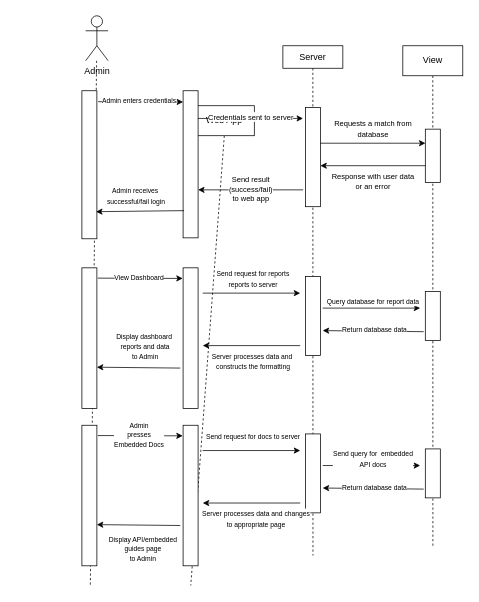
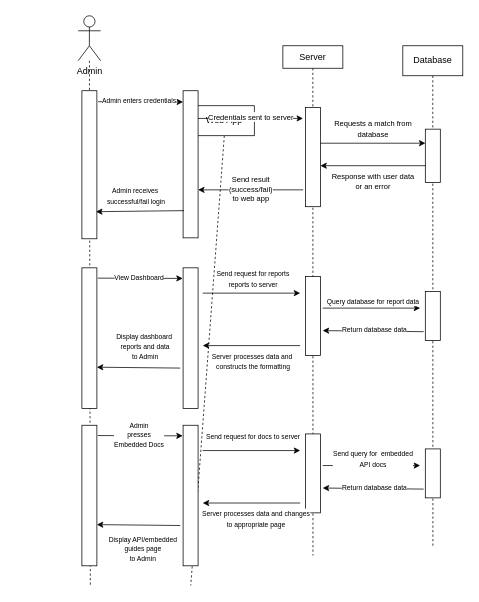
  <mxCell id="0" />
  <mxCell id="1" parent="0" />
  <mxCell id="2" style="edgeStyle=none;html=1;exitX=0.5;exitY=1;exitDx=0;exitDy=0;endArrow=none;endFill=0;dashed=1;" edge="1" parent="1" source="3"><mxGeometry relative="1" as="geometry"><mxPoint x="254" y="780" as="targetPoint" /></mxGeometry></mxCell>
  <mxCell id="3" value="Web App" style="whiteSpace=wrap;html=1;" vertex="1" parent="1"><mxGeometry x="258.75" y="140" width="80" height="40" as="geometry" /></mxCell>
  <mxCell id="4" style="edgeStyle=none;html=1;exitX=0.5;exitY=1;exitDx=0;exitDy=0;endArrow=none;endFill=0;dashed=1;" edge="1" parent="1" source="5"><mxGeometry relative="1" as="geometry"><mxPoint x="577" y="730" as="targetPoint" /></mxGeometry></mxCell>
- <mxCell id="5" value="View" style="whiteSpace=wrap;html=1;" vertex="1" parent="1"><mxGeometry x="536.87" y="60" width="80" height="40" as="geometry" /></mxCell>
+ <mxCell id="5" value="Database" style="whiteSpace=wrap;html=1;" vertex="1" parent="1"><mxGeometry x="536.87" y="60" width="80" height="40" as="geometry" /></mxCell>
  <mxCell id="6" style="edgeStyle=none;html=1;exitX=0.5;exitY=1;exitDx=0;exitDy=0;endArrow=none;endFill=0;dashed=1;" edge="1" parent="1" source="7"><mxGeometry relative="1" as="geometry"><mxPoint x="417" y="740" as="targetPoint" /></mxGeometry></mxCell>
  <mxCell id="7" value="Server" style="whiteSpace=wrap;html=1;" vertex="1" parent="1"><mxGeometry x="376.87" y="60" width="80" height="30" as="geometry" /></mxCell>
  <mxCell id="8" style="edgeStyle=none;html=1;endArrow=none;endFill=0;dashed=1;" edge="1" parent="1" source="9"><mxGeometry relative="1" as="geometry"><mxPoint x="120" y="780" as="targetPoint" /><mxPoint x="163.75" y="110" as="sourcePoint" /></mxGeometry></mxCell>
- <mxCell id="9" value="Admin" style="shape=umlActor;verticalLabelPosition=bottom;verticalAlign=top;html=1;outlineConnect=0;" vertex="1" parent="1"><mxGeometry x="113.75" y="20" width="30" height="60" as="geometry" /></mxCell>
+ <mxCell id="9" value="Admin" style="shape=umlActor;verticalLabelPosition=bottom;verticalAlign=top;html=1;outlineConnect=0;" vertex="1" parent="1"><mxGeometry x="103.75" y="20" width="30" height="60" as="geometry" /></mxCell>
  <mxCell id="10" value="" style="rounded=0;whiteSpace=wrap;html=1;rotation=90;" vertex="1" parent="1"><mxGeometry x="25" y="440" width="187.5" height="20" as="geometry" /></mxCell>
  <mxCell id="11" value="" style="rounded=0;whiteSpace=wrap;html=1;rotation=90;" vertex="1" parent="1"><mxGeometry x="160" y="440" width="187.5" height="20" as="geometry" /></mxCell>
  <mxCell id="12" value="" style="rounded=0;whiteSpace=wrap;html=1;rotation=90;" vertex="1" parent="1"><mxGeometry x="364.22" y="410.47" width="105.31" height="20" as="geometry" /></mxCell>
  <mxCell id="13" value="" style="rounded=0;whiteSpace=wrap;html=1;rotation=90;" vertex="1" parent="1"><mxGeometry x="544.22" y="410.47" width="65.31" height="20" as="geometry" /></mxCell>
  <mxCell id="14" value="" style="edgeStyle=none;orthogonalLoop=1;jettySize=auto;html=1;endArrow=classic;endFill=1;exitX=0.074;exitY=-0.086;exitDx=0;exitDy=0;exitPerimeter=0;" edge="1" parent="1"><mxGeometry width="80" relative="1" as="geometry"><mxPoint x="130" y="369.995" as="sourcePoint" /><mxPoint x="243.28" y="370.38" as="targetPoint" /><Array as="points" /></mxGeometry></mxCell>
  <mxCell id="15" value="&lt;font style=&quot;font-size: 9px;&quot;&gt;View Dashboard&lt;/font&gt;" style="edgeLabel;html=1;align=center;verticalAlign=middle;resizable=0;points=[];" vertex="1" connectable="0" parent="14"><mxGeometry x="-0.334" y="2" relative="1" as="geometry"><mxPoint x="16" as="offset" /></mxGeometry></mxCell>
  <mxCell id="16" value="" style="edgeStyle=none;orthogonalLoop=1;jettySize=auto;html=1;endArrow=classic;endFill=1;" edge="1" parent="1"><mxGeometry width="80" relative="1" as="geometry"><mxPoint x="270" y="390" as="sourcePoint" /><mxPoint x="400" y="390" as="targetPoint" /><Array as="points" /></mxGeometry></mxCell>
  <mxCell id="17" value="&lt;font style=&quot;font-size: 9px;&quot;&gt;Send request for reports&lt;br&gt;reports to server&lt;br&gt;&lt;/font&gt;" style="edgeLabel;html=1;align=center;verticalAlign=middle;resizable=0;points=[];" vertex="1" connectable="0" parent="16"><mxGeometry x="-0.334" y="2" relative="1" as="geometry"><mxPoint x="23" y="-18" as="offset" /></mxGeometry></mxCell>
  <mxCell id="18" value="" style="edgeStyle=none;orthogonalLoop=1;jettySize=auto;html=1;endArrow=classic;endFill=1;" edge="1" parent="1"><mxGeometry width="80" relative="1" as="geometry"><mxPoint x="430" y="410" as="sourcePoint" /><mxPoint x="560" y="410" as="targetPoint" /><Array as="points" /></mxGeometry></mxCell>
  <mxCell id="19" value="&lt;font style=&quot;font-size: 9px;&quot;&gt;Query database for report data&lt;br&gt;&lt;/font&gt;" style="edgeLabel;html=1;align=center;verticalAlign=middle;resizable=0;points=[];" vertex="1" connectable="0" parent="18"><mxGeometry x="-0.334" y="2" relative="1" as="geometry"><mxPoint x="23" y="-8" as="offset" /></mxGeometry></mxCell>
  <mxCell id="20" value="" style="edgeStyle=none;orthogonalLoop=1;jettySize=auto;html=1;endArrow=none;endFill=0;startArrow=classic;startFill=1;entryX=0.821;entryY=1.108;entryDx=0;entryDy=0;entryPerimeter=0;" edge="1" parent="1" target="13"><mxGeometry width="80" relative="1" as="geometry"><mxPoint x="430" y="440" as="sourcePoint" /><mxPoint x="560" y="440" as="targetPoint" /><Array as="points" /></mxGeometry></mxCell>
  <mxCell id="21" value="&lt;font style=&quot;font-size: 9px;&quot;&gt;Return database data&lt;/font&gt;" style="edgeLabel;html=1;align=center;verticalAlign=middle;resizable=0;points=[];" vertex="1" connectable="0" parent="20"><mxGeometry x="-0.334" y="2" relative="1" as="geometry"><mxPoint x="23" as="offset" /></mxGeometry></mxCell>
  <mxCell id="22" value="" style="edgeStyle=none;orthogonalLoop=1;jettySize=auto;html=1;endArrow=none;endFill=0;startArrow=classic;startFill=1;" edge="1" parent="1"><mxGeometry width="80" relative="1" as="geometry"><mxPoint x="270" y="460" as="sourcePoint" /><mxPoint x="400" y="460" as="targetPoint" /><Array as="points" /></mxGeometry></mxCell>
  <mxCell id="23" value="&lt;font style=&quot;font-size: 9px;&quot;&gt;Server processes data and&amp;nbsp;&lt;br&gt;constructs the formatting&lt;br&gt;&lt;/font&gt;" style="edgeLabel;html=1;align=center;verticalAlign=middle;resizable=0;points=[];" vertex="1" connectable="0" parent="22"><mxGeometry x="-0.334" y="2" relative="1" as="geometry"><mxPoint x="23" y="22" as="offset" /></mxGeometry></mxCell>
  <mxCell id="24" value="" style="edgeStyle=none;orthogonalLoop=1;jettySize=auto;html=1;endArrow=none;endFill=0;startArrow=classic;startFill=1;exitX=0.707;exitY=0.002;exitDx=0;exitDy=0;exitPerimeter=0;" edge="1" parent="1" source="10"><mxGeometry width="80" relative="1" as="geometry"><mxPoint x="140" y="491" as="sourcePoint" /><mxPoint x="240" y="490" as="targetPoint" /><Array as="points" /></mxGeometry></mxCell>
  <mxCell id="25" value="&lt;font style=&quot;font-size: 9px;&quot;&gt;Display dashboard&amp;nbsp;&lt;br&gt;reports and data&lt;br&gt;to Admin&lt;br&gt;&lt;/font&gt;" style="edgeLabel;html=1;align=center;verticalAlign=middle;resizable=0;points=[];" vertex="1" connectable="0" parent="24"><mxGeometry x="-0.334" y="2" relative="1" as="geometry"><mxPoint x="27" y="-27" as="offset" /></mxGeometry></mxCell>
  <mxCell id="26" value="" style="rounded=0;whiteSpace=wrap;html=1;rotation=90;" vertex="1" parent="1"><mxGeometry x="20" y="208.75" width="197.5" height="20" as="geometry" /></mxCell>
  <mxCell id="27" value="" style="rounded=0;whiteSpace=wrap;html=1;rotation=90;" vertex="1" parent="1"><mxGeometry x="155.63" y="208.13" width="196.25" height="20" as="geometry" /></mxCell>
  <mxCell id="28" value="" style="rounded=0;whiteSpace=wrap;html=1;rotation=90;" vertex="1" parent="1"><mxGeometry x="350.79" y="198.6" width="132.18" height="20" as="geometry" /></mxCell>
  <mxCell id="29" value="" style="rounded=0;whiteSpace=wrap;html=1;rotation=90;" vertex="1" parent="1"><mxGeometry x="541.25" y="196.88" width="71.25" height="20" as="geometry" /></mxCell>
  <mxCell id="30" value="" style="edgeStyle=none;orthogonalLoop=1;jettySize=auto;html=1;endArrow=classic;endFill=1;exitX=0.074;exitY=-0.086;exitDx=0;exitDy=0;exitPerimeter=0;" edge="1" parent="1" source="26"><mxGeometry width="80" relative="1" as="geometry"><mxPoint x="133.75" y="140" as="sourcePoint" /><mxPoint x="243.75" y="135" as="targetPoint" /><Array as="points" /></mxGeometry></mxCell>
  <mxCell id="31" value="&lt;font style=&quot;font-size: 9px;&quot;&gt;Admin enters credentials&lt;br&gt;&lt;/font&gt;" style="edgeLabel;html=1;align=center;verticalAlign=middle;resizable=0;points=[];" vertex="1" connectable="0" parent="30"><mxGeometry x="-0.334" y="2" relative="1" as="geometry"><mxPoint x="16" as="offset" /></mxGeometry></mxCell>
  <mxCell id="32" value="" style="edgeStyle=none;orthogonalLoop=1;jettySize=auto;html=1;endArrow=classic;endFill=1;entryX=0.113;entryY=1;entryDx=0;entryDy=0;entryPerimeter=0;exitX=0.113;exitY=0.007;exitDx=0;exitDy=0;exitPerimeter=0;" edge="1" parent="1"><mxGeometry width="80" relative="1" as="geometry"><mxPoint x="263.61" y="156.945" as="sourcePoint" /><mxPoint x="403.75" y="156.945" as="targetPoint" /><Array as="points" /></mxGeometry></mxCell>
  <mxCell id="33" value="&lt;font size=&quot;1&quot;&gt;Credentials sent to server&lt;/font&gt;" style="edgeLabel;html=1;align=center;verticalAlign=middle;resizable=0;points=[];" vertex="1" connectable="0" parent="32"><mxGeometry x="-0.334" y="2" relative="1" as="geometry"><mxPoint x="23" as="offset" /></mxGeometry></mxCell>
  <mxCell id="34" value="" style="edgeStyle=none;orthogonalLoop=1;jettySize=auto;html=1;endArrow=classic;endFill=1;entryX=0.113;entryY=1;entryDx=0;entryDy=0;entryPerimeter=0;exitX=0.113;exitY=0.007;exitDx=0;exitDy=0;exitPerimeter=0;" edge="1" parent="1"><mxGeometry width="80" relative="1" as="geometry"><mxPoint x="426.87" y="190.005" as="sourcePoint" /><mxPoint x="567.01" y="190.005" as="targetPoint" /><Array as="points" /></mxGeometry></mxCell>
  <mxCell id="35" value="&lt;font size=&quot;1&quot;&gt;Requests a match from&lt;br&gt;database&lt;br&gt;&lt;/font&gt;" style="edgeLabel;html=1;align=center;verticalAlign=middle;resizable=0;points=[];" vertex="1" connectable="0" parent="34"><mxGeometry x="-0.334" y="2" relative="1" as="geometry"><mxPoint x="23" y="-18" as="offset" /></mxGeometry></mxCell>
  <mxCell id="36" value="" style="edgeStyle=none;orthogonalLoop=1;jettySize=auto;html=1;endArrow=none;endFill=0;entryX=0.113;entryY=1;entryDx=0;entryDy=0;entryPerimeter=0;exitX=0.113;exitY=0.007;exitDx=0;exitDy=0;exitPerimeter=0;startArrow=classic;startFill=1;" edge="1" parent="1"><mxGeometry width="80" relative="1" as="geometry"><mxPoint x="426.87" y="220.005" as="sourcePoint" /><mxPoint x="567.01" y="220.005" as="targetPoint" /><Array as="points" /></mxGeometry></mxCell>
  <mxCell id="37" value="&lt;font size=&quot;1&quot;&gt;Response with user data&lt;br&gt;or an error&lt;br&gt;&lt;/font&gt;" style="edgeLabel;html=1;align=center;verticalAlign=middle;resizable=0;points=[];" vertex="1" connectable="0" parent="36"><mxGeometry x="-0.334" y="2" relative="1" as="geometry"><mxPoint x="23" y="22" as="offset" /></mxGeometry></mxCell>
  <mxCell id="38" value="" style="edgeStyle=none;orthogonalLoop=1;jettySize=auto;html=1;endArrow=none;endFill=0;entryX=0.113;entryY=1;entryDx=0;entryDy=0;entryPerimeter=0;exitX=0.113;exitY=0.007;exitDx=0;exitDy=0;exitPerimeter=0;startArrow=classic;startFill=1;" edge="1" parent="1"><mxGeometry width="80" relative="1" as="geometry"><mxPoint x="263.75" y="252.215" as="sourcePoint" /><mxPoint x="403.89" y="252.215" as="targetPoint" /><Array as="points" /></mxGeometry></mxCell>
  <mxCell id="39" value="&lt;font size=&quot;1&quot;&gt;Send result&lt;br&gt;(success/fail)&lt;br&gt;to web app&lt;br&gt;&lt;/font&gt;" style="edgeLabel;html=1;align=center;verticalAlign=middle;resizable=0;points=[];" vertex="1" connectable="0" parent="38"><mxGeometry x="-0.334" y="2" relative="1" as="geometry"><mxPoint x="23" as="offset" /></mxGeometry></mxCell>
  <mxCell id="40" value="" style="edgeStyle=none;orthogonalLoop=1;jettySize=auto;html=1;endArrow=none;endFill=0;exitX=0.817;exitY=0.057;exitDx=0;exitDy=0;exitPerimeter=0;startArrow=classic;startFill=1;entryX=0.815;entryY=0.934;entryDx=0;entryDy=0;entryPerimeter=0;" edge="1" parent="1" source="26" target="27"><mxGeometry width="80" relative="1" as="geometry"><mxPoint x="133.75" y="280" as="sourcePoint" /><mxPoint x="243.75" y="280" as="targetPoint" /><Array as="points" /></mxGeometry></mxCell>
  <mxCell id="41" value="&lt;font style=&quot;font-size: 9px;&quot;&gt;Admin receives&amp;nbsp;&lt;br&gt;successful/fail login&lt;br&gt;&lt;/font&gt;" style="edgeLabel;html=1;align=center;verticalAlign=middle;resizable=0;points=[];" vertex="1" connectable="0" parent="40"><mxGeometry x="-0.334" y="2" relative="1" as="geometry"><mxPoint x="14" y="-19" as="offset" /></mxGeometry></mxCell>
  <mxCell id="42" value="" style="rounded=0;whiteSpace=wrap;html=1;rotation=90;" vertex="1" parent="1"><mxGeometry x="25" y="650.01" width="187.5" height="20" as="geometry" /></mxCell>
  <mxCell id="43" value="" style="rounded=0;whiteSpace=wrap;html=1;rotation=90;" vertex="1" parent="1"><mxGeometry x="160" y="650.01" width="187.5" height="20" as="geometry" /></mxCell>
  <mxCell id="44" value="" style="rounded=0;whiteSpace=wrap;html=1;rotation=90;" vertex="1" parent="1"><mxGeometry x="364.22" y="620.48" width="105.31" height="20" as="geometry" /></mxCell>
  <mxCell id="45" value="" style="rounded=0;whiteSpace=wrap;html=1;rotation=90;" vertex="1" parent="1"><mxGeometry x="544.22" y="620.48" width="65.31" height="20" as="geometry" /></mxCell>
  <mxCell id="46" value="" style="edgeStyle=none;orthogonalLoop=1;jettySize=auto;html=1;endArrow=classic;endFill=1;exitX=0.074;exitY=-0.086;exitDx=0;exitDy=0;exitPerimeter=0;" edge="1" parent="1"><mxGeometry width="80" relative="1" as="geometry"><mxPoint x="130" y="580.005" as="sourcePoint" /><mxPoint x="243.28" y="580.39" as="targetPoint" /><Array as="points" /></mxGeometry></mxCell>
  <mxCell id="47" value="&lt;font style=&quot;font-size: 9px;&quot;&gt;Admin &lt;br&gt;presses&lt;br&gt;Embedded Docs&lt;/font&gt;" style="edgeLabel;html=1;align=center;verticalAlign=middle;resizable=0;points=[];" vertex="1" connectable="0" parent="46"><mxGeometry x="-0.334" y="2" relative="1" as="geometry"><mxPoint x="16" as="offset" /></mxGeometry></mxCell>
  <mxCell id="48" value="" style="edgeStyle=none;orthogonalLoop=1;jettySize=auto;html=1;endArrow=classic;endFill=1;" edge="1" parent="1"><mxGeometry width="80" relative="1" as="geometry"><mxPoint x="270" y="600.01" as="sourcePoint" /><mxPoint x="400" y="600.01" as="targetPoint" /><Array as="points" /></mxGeometry></mxCell>
  <mxCell id="49" value="&lt;font style=&quot;font-size: 9px;&quot;&gt;Send request for docs to server&lt;br&gt;&lt;/font&gt;" style="edgeLabel;html=1;align=center;verticalAlign=middle;resizable=0;points=[];" vertex="1" connectable="0" parent="48"><mxGeometry x="-0.334" y="2" relative="1" as="geometry"><mxPoint x="23" y="-18" as="offset" /></mxGeometry></mxCell>
  <mxCell id="50" value="" style="edgeStyle=none;orthogonalLoop=1;jettySize=auto;html=1;endArrow=classic;endFill=1;" edge="1" parent="1"><mxGeometry width="80" relative="1" as="geometry"><mxPoint x="430" y="620.01" as="sourcePoint" /><mxPoint x="560" y="620.01" as="targetPoint" /><Array as="points" /></mxGeometry></mxCell>
  <mxCell id="51" value="&lt;font style=&quot;font-size: 9px;&quot;&gt;Send query for&amp;nbsp; embedded&lt;br&gt;API docs&lt;br&gt;&lt;/font&gt;" style="edgeLabel;html=1;align=center;verticalAlign=middle;resizable=0;points=[];" vertex="1" connectable="0" parent="50"><mxGeometry x="-0.334" y="2" relative="1" as="geometry"><mxPoint x="23" y="-8" as="offset" /></mxGeometry></mxCell>
  <mxCell id="52" value="" style="edgeStyle=none;orthogonalLoop=1;jettySize=auto;html=1;endArrow=none;endFill=0;startArrow=classic;startFill=1;entryX=0.821;entryY=1.108;entryDx=0;entryDy=0;entryPerimeter=0;" edge="1" parent="1" target="45"><mxGeometry width="80" relative="1" as="geometry"><mxPoint x="430" y="650.01" as="sourcePoint" /><mxPoint x="560" y="650.01" as="targetPoint" /><Array as="points" /></mxGeometry></mxCell>
  <mxCell id="53" value="&lt;font style=&quot;font-size: 9px;&quot;&gt;Return database data&lt;/font&gt;" style="edgeLabel;html=1;align=center;verticalAlign=middle;resizable=0;points=[];" vertex="1" connectable="0" parent="52"><mxGeometry x="-0.334" y="2" relative="1" as="geometry"><mxPoint x="23" as="offset" /></mxGeometry></mxCell>
  <mxCell id="54" value="" style="edgeStyle=none;orthogonalLoop=1;jettySize=auto;html=1;endArrow=none;endFill=0;startArrow=classic;startFill=1;" edge="1" parent="1"><mxGeometry width="80" relative="1" as="geometry"><mxPoint x="270" y="670.01" as="sourcePoint" /><mxPoint x="400" y="670.01" as="targetPoint" /><Array as="points" /></mxGeometry></mxCell>
  <mxCell id="55" value="&lt;font style=&quot;font-size: 9px;&quot;&gt;Server processes data and changes&lt;br&gt;to appropriate page&lt;br&gt;&lt;/font&gt;" style="edgeLabel;html=1;align=center;verticalAlign=middle;resizable=0;points=[];" vertex="1" connectable="0" parent="54"><mxGeometry x="-0.334" y="2" relative="1" as="geometry"><mxPoint x="27" y="22" as="offset" /></mxGeometry></mxCell>
  <mxCell id="56" value="" style="edgeStyle=none;orthogonalLoop=1;jettySize=auto;html=1;endArrow=none;endFill=0;startArrow=classic;startFill=1;exitX=0.707;exitY=0.002;exitDx=0;exitDy=0;exitPerimeter=0;" edge="1" parent="1" source="42"><mxGeometry width="80" relative="1" as="geometry"><mxPoint x="140" y="701.01" as="sourcePoint" /><mxPoint x="240" y="700.01" as="targetPoint" /><Array as="points" /></mxGeometry></mxCell>
  <mxCell id="57" value="&lt;font style=&quot;font-size: 9px;&quot;&gt;Display API/embedded&lt;br&gt;guides page&lt;br&gt;to Admin&lt;br&gt;&lt;/font&gt;" style="edgeLabel;html=1;align=center;verticalAlign=middle;resizable=0;points=[];" vertex="1" connectable="0" parent="56"><mxGeometry x="-0.334" y="2" relative="1" as="geometry"><mxPoint x="24" y="33" as="offset" /></mxGeometry></mxCell>
